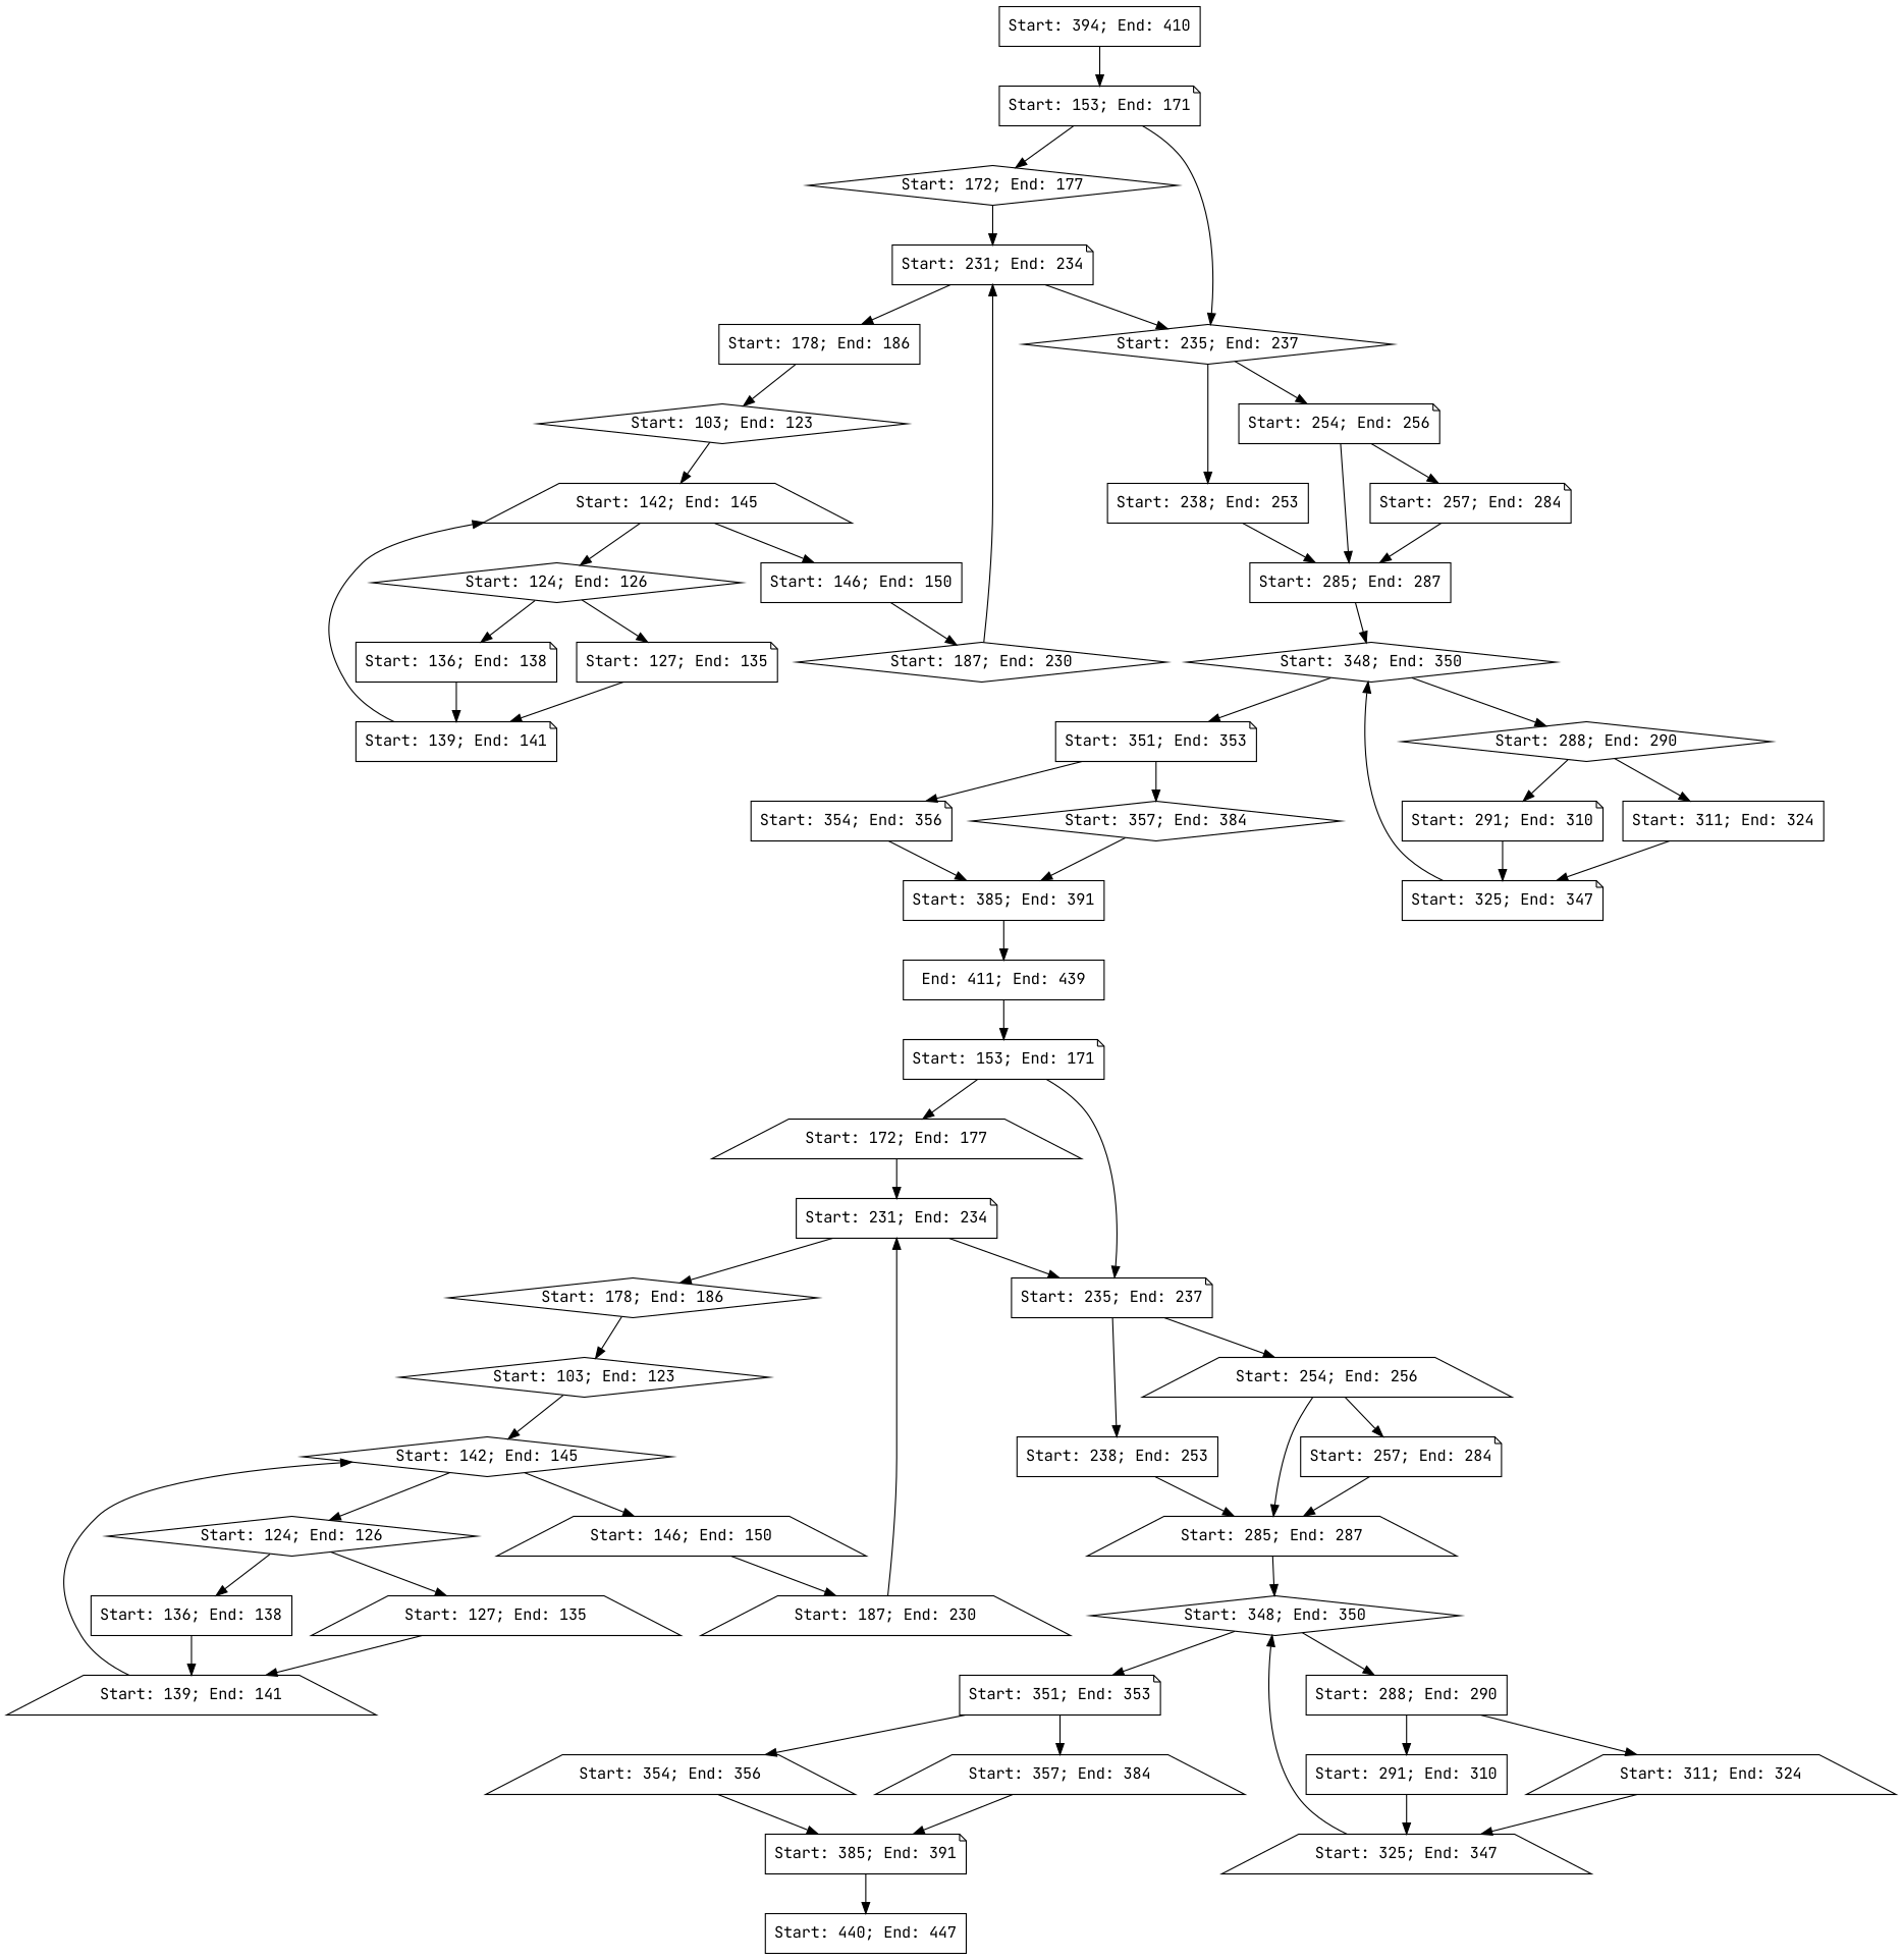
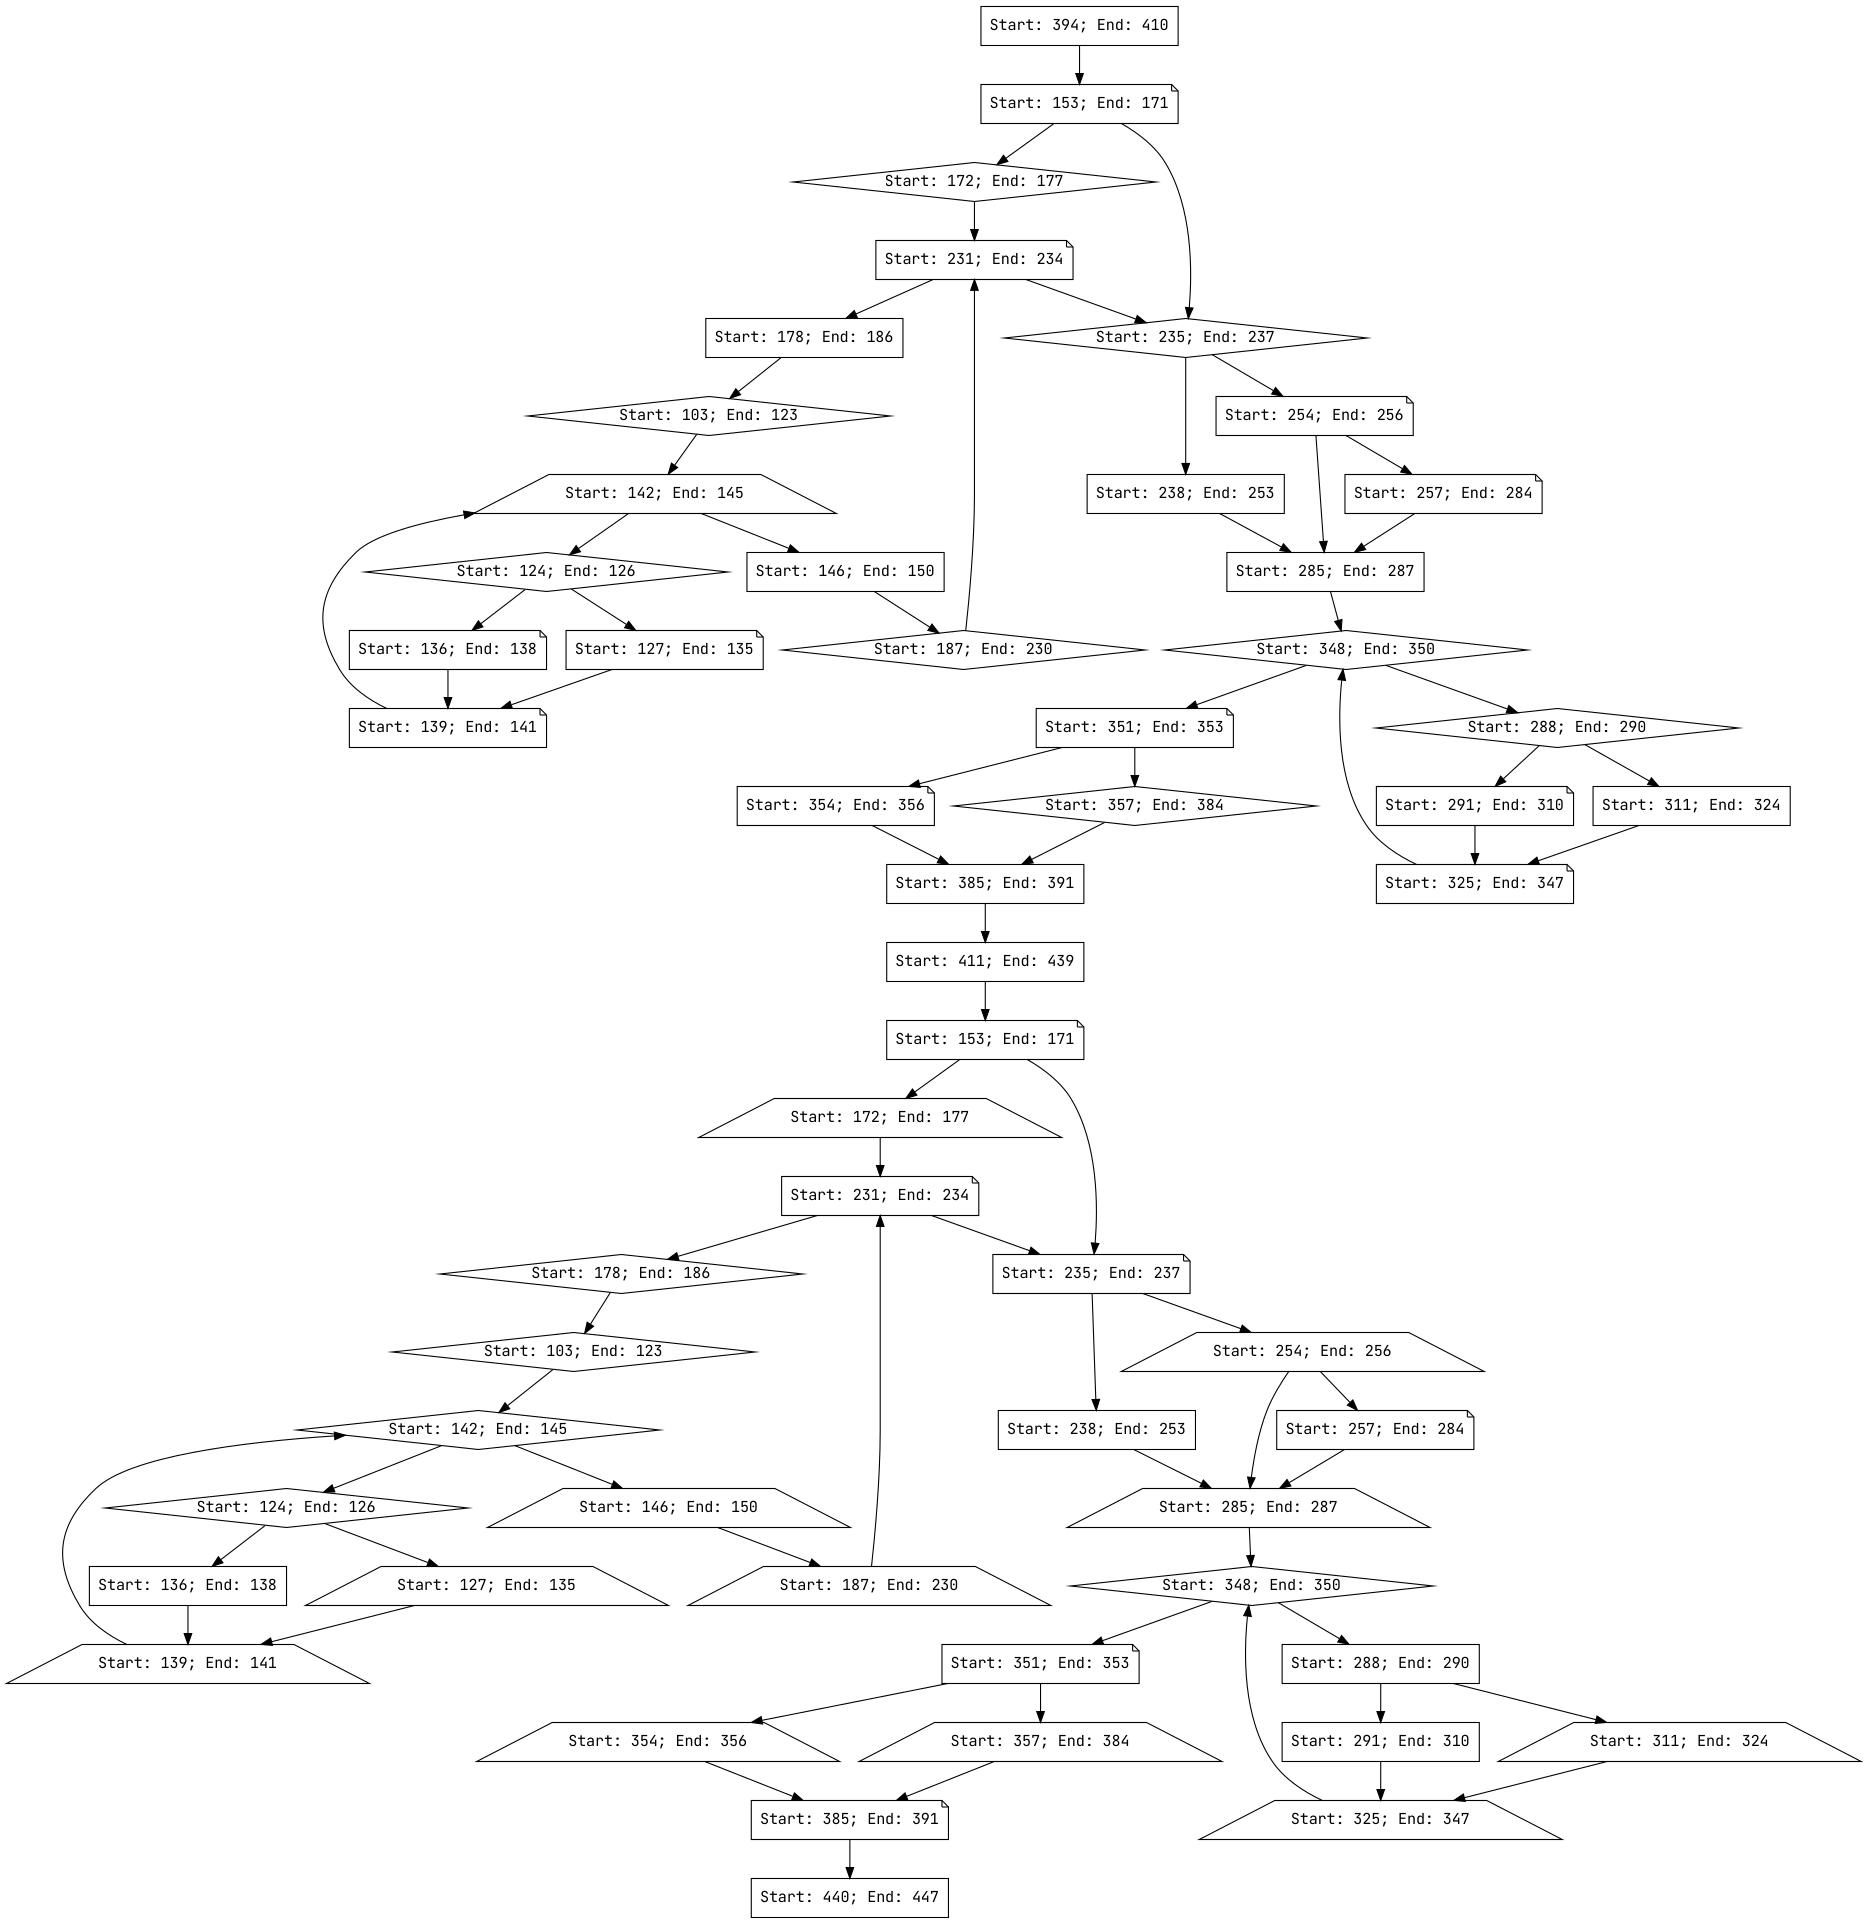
  strict digraph {
    fontname="JetBrains Mono"
    node [block="Basic Block starting at line 153 with 19 instructions" shape=note fontname="JetBrains Mono"]
    edge [fontname="JetBrains Mono"]
    n1 [block="Basic Block starting at line 394 with 17 instructions" label="Start: 394; End: 410" shape=box]
    n2 [label="Start: 153; End: 171"]
    n3 [block="Basic Block starting at line 172 with 6 instructions" label="Start: 172; End: 177" shape=diamond]
    n4 [block="Basic Block starting at line 235 with 3 instructions" label="Start: 235; End: 237" shape=diamond]
-   n5 [block="Basic Block starting at line 411 with 29 instructions" label="End: 411; End: 439" shape=box]
+   n5 [block="Basic Block starting at line 411 with 29 instructions" label="Start: 411; End: 439" shape=box]
    n6 [label="Start: 153; End: 171"]
    n7 [block="Basic Block starting at line 172 with 6 instructions" label="Start: 172; End: 177" shape=trapezium]
    n8 [block="Basic Block starting at line 235 with 3 instructions" label="Start: 235; End: 237"]
    n9 [block="Basic Block starting at line 440 with 8 instructions" label="Start: 440; End: 447" shape=box]
    n10 [block="Basic Block starting at line 103 with 21 instructions" label="Start: 103; End: 123" shape=diamond]
    n11 [block="Basic Block starting at line 142 with 4 instructions" label="Start: 142; End: 145" shape=trapezium]
    n12 [block="Basic Block starting at line 124 with 3 instructions" label="Start: 124; End: 126" shape=diamond]
    n13 [block="Basic Block starting at line 146 with 5 instructions" label="Start: 146; End: 150" shape=box]
    n14 [block="Basic Block starting at line 127 with 9 instructions" label="Start: 127; End: 135"]
    n15 [block="Basic Block starting at line 136 with 3 instructions" label="Start: 136; End: 138"]
    n16 [block="Basic Block starting at line 139 with 3 instructions" label="Start: 139; End: 141"]
    n17 [block="Basic Block starting at line 187 with 44 instructions" label="Start: 187; End: 230" shape=diamond]
    n18 [block="Basic Block starting at line 231 with 4 instructions" label="Start: 231; End: 234"]
    n19 [block="Basic Block starting at line 238 with 16 instructions" label="Start: 238; End: 253" shape=box]
    n20 [block="Basic Block starting at line 254 with 3 instructions" label="Start: 254; End: 256"]
    n21 [block="Basic Block starting at line 178 with 9 instructions" label="Start: 178; End: 186" shape=box]
    n22 [block="Basic Block starting at line 285 with 3 instructions" label="Start: 285; End: 287" shape=box]
    n23 [block="Basic Block starting at line 257 with 28 instructions" label="Start: 257; End: 284"]
    n24 [block="Basic Block starting at line 348 with 3 instructions" label="Start: 348; End: 350" shape=diamond]
    n25 [block="Basic Block starting at line 288 with 3 instructions" label="Start: 288; End: 290" shape=diamond]
    n26 [block="Basic Block starting at line 351 with 3 instructions" label="Start: 351; End: 353"]
    n27 [block="Basic Block starting at line 291 with 20 instructions" label="Start: 291; End: 310"]
    n28 [block="Basic Block starting at line 311 with 14 instructions" label="Start: 311; End: 324" shape=box]
    n29 [block="Basic Block starting at line 325 with 23 instructions" label="Start: 325; End: 347"]
    n30 [block="Basic Block starting at line 354 with 3 instructions" label="Start: 354; End: 356"]
    n31 [block="Basic Block starting at line 357 with 28 instructions" label="Start: 357; End: 384" shape=diamond]
    n32 [block="Basic Block starting at line 385 with 7 instructions" label="Start: 385; End: 391" shape=box]
    n33 [block="Basic Block starting at line 103 with 21 instructions" label="Start: 103; End: 123" shape=diamond]
    n34 [block="Basic Block starting at line 142 with 4 instructions" label="Start: 142; End: 145" shape=diamond]
    n35 [block="Basic Block starting at line 124 with 3 instructions" label="Start: 124; End: 126" shape=diamond]
    n36 [block="Basic Block starting at line 146 with 5 instructions" label="Start: 146; End: 150" shape=trapezium]
    n37 [block="Basic Block starting at line 127 with 9 instructions" label="Start: 127; End: 135" shape=trapezium]
    n38 [block="Basic Block starting at line 136 with 3 instructions" label="Start: 136; End: 138" shape=box]
    n39 [block="Basic Block starting at line 139 with 3 instructions" label="Start: 139; End: 141" shape=trapezium]
    n40 [block="Basic Block starting at line 187 with 44 instructions" label="Start: 187; End: 230" shape=trapezium]
    n41 [block="Basic Block starting at line 231 with 4 instructions" label="Start: 231; End: 234"]
    n42 [block="Basic Block starting at line 238 with 16 instructions" label="Start: 238; End: 253" shape=box]
    n43 [block="Basic Block starting at line 254 with 3 instructions" label="Start: 254; End: 256" shape=trapezium]
    n44 [block="Basic Block starting at line 178 with 9 instructions" label="Start: 178; End: 186" shape=diamond]
    n45 [block="Basic Block starting at line 285 with 3 instructions" label="Start: 285; End: 287" shape=trapezium]
    n46 [block="Basic Block starting at line 257 with 28 instructions" label="Start: 257; End: 284"]
    n47 [block="Basic Block starting at line 348 with 3 instructions" label="Start: 348; End: 350" shape=diamond]
    n48 [block="Basic Block starting at line 288 with 3 instructions" label="Start: 288; End: 290" shape=box]
    n49 [block="Basic Block starting at line 351 with 3 instructions" label="Start: 351; End: 353"]
    n50 [block="Basic Block starting at line 291 with 20 instructions" label="Start: 291; End: 310" shape=box]
    n51 [block="Basic Block starting at line 311 with 14 instructions" label="Start: 311; End: 324" shape=trapezium]
    n52 [block="Basic Block starting at line 325 with 23 instructions" label="Start: 325; End: 347" shape=trapezium]
    n53 [block="Basic Block starting at line 354 with 3 instructions" label="Start: 354; End: 356" shape=trapezium]
    n54 [block="Basic Block starting at line 357 with 28 instructions" label="Start: 357; End: 384" shape=trapezium]
    n55 [block="Basic Block starting at line 385 with 7 instructions" label="Start: 385; End: 391"]
    n1 -> n2
    n2 -> n3
    n2 -> n4
    n3 -> n18
    n4 -> n19
    n4 -> n20
    n5 -> n6
    n6 -> n7
    n6 -> n8
    n7 -> n41
    n8 -> n42
    n8 -> n43
    n10 -> n11
    n11 -> n12
    n11 -> n13
    n12 -> n14
    n12 -> n15
    n13 -> n17
    n14 -> n16
    n15 -> n16
    n16 -> n11
    n17 -> n18
    n18 -> n4
    n18 -> n21
    n19 -> n22
    n20 -> n22
    n20 -> n23
    n21 -> n10
    n22 -> n24
    n23 -> n22
    n24 -> n25
    n24 -> n26
    n25 -> n27
    n25 -> n28
    n26 -> n30
    n26 -> n31
    n27 -> n29
    n28 -> n29
    n29 -> n24
    n30 -> n32
    n31 -> n32
    n32 -> n5
    n33 -> n34
    n34 -> n35
    n34 -> n36
    n35 -> n37
    n35 -> n38
    n36 -> n40
    n37 -> n39
    n38 -> n39
    n39 -> n34
    n40 -> n41
    n41 -> n8
    n41 -> n44
    n42 -> n45
    n43 -> n45
    n43 -> n46
    n44 -> n33
    n45 -> n47
    n46 -> n45
    n47 -> n48
    n47 -> n49
    n48 -> n50
    n48 -> n51
    n49 -> n53
    n49 -> n54
    n50 -> n52
    n51 -> n52
    n52 -> n47
    n53 -> n55
    n54 -> n55
    n55 -> n9
  }
